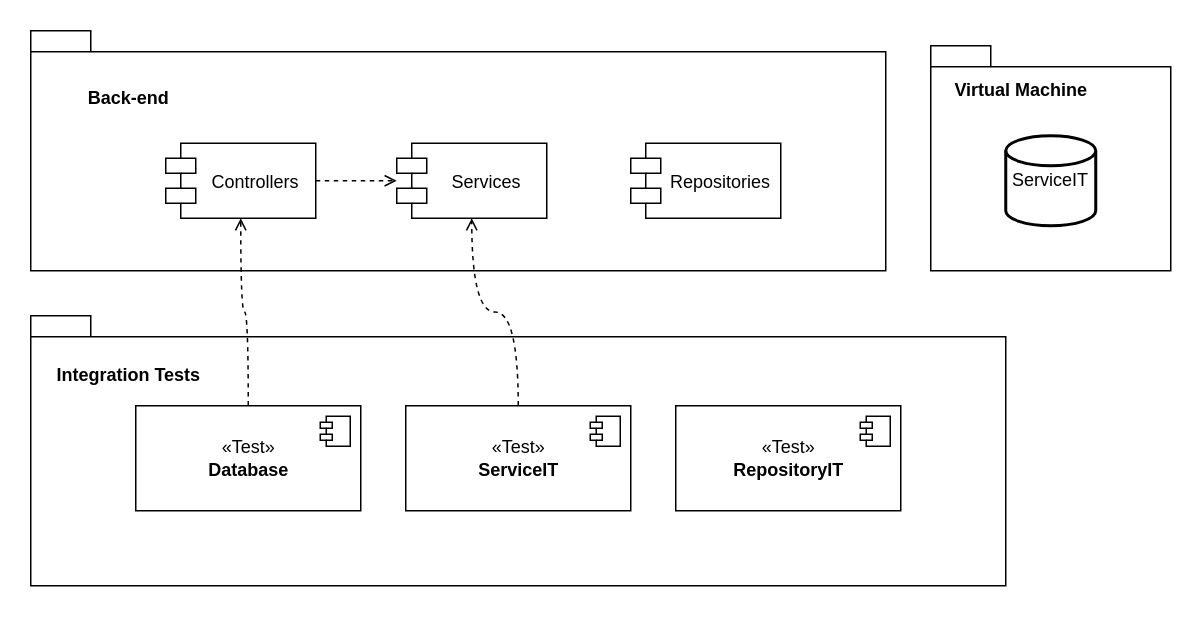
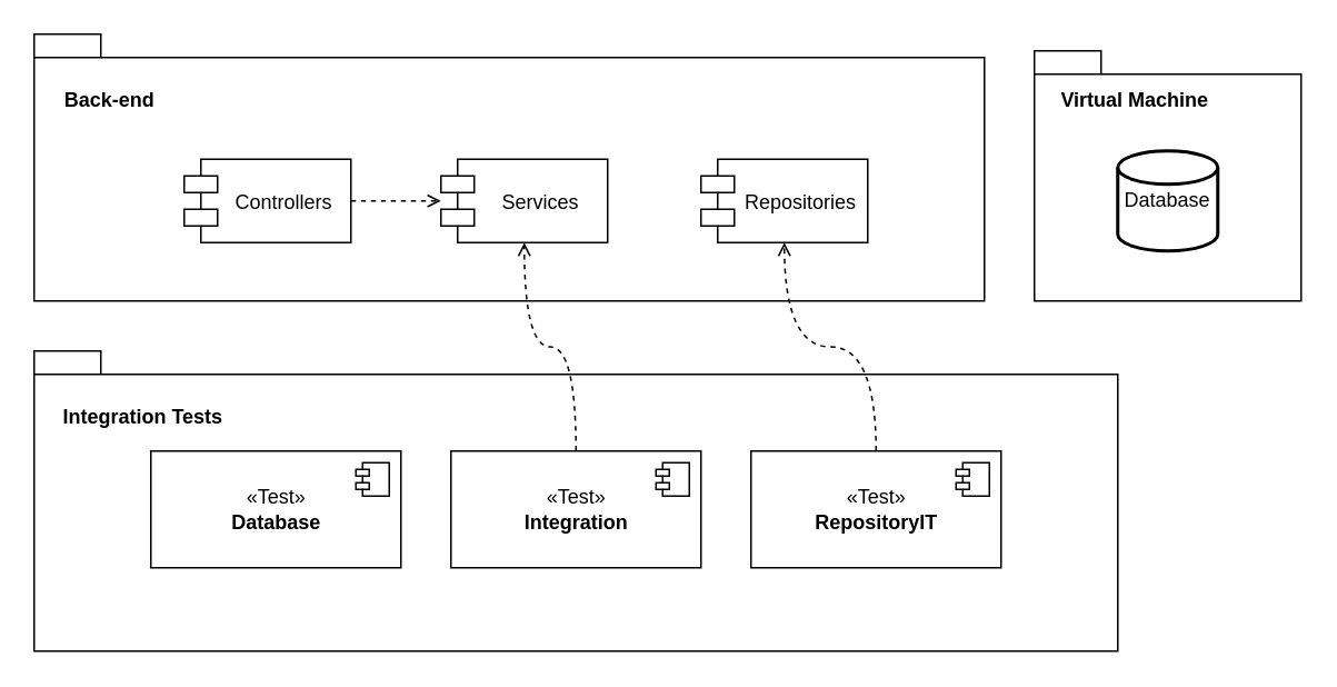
  <mxCell id="0" />
  <mxCell id="1" parent="0" />
  <mxCell id="2" value="" style="group" vertex="1" connectable="0" parent="1"><mxGeometry x="20" y="210" width="650" height="180" as="geometry" /></mxCell>
  <mxCell id="3" value="" style="shape=folder;fontStyle=1;spacingTop=10;tabWidth=40;tabHeight=14;tabPosition=left;html=1;labelPosition=center;verticalLabelPosition=top;align=center;verticalAlign=bottom;" vertex="1" parent="2"><mxGeometry width="650" height="180" as="geometry" /></mxCell>
  <mxCell id="4" value="«Test»&lt;br&gt;&lt;b&gt;Database&lt;/b&gt;" style="html=1;dropTarget=0;" vertex="1" parent="2"><mxGeometry x="70" y="60" width="150" height="70" as="geometry" /></mxCell>
  <mxCell id="5" value="" style="shape=module;jettyWidth=8;jettyHeight=4;" vertex="1" parent="4"><mxGeometry x="1" width="20" height="20" relative="1" as="geometry"><mxPoint x="-27" y="7" as="offset" /></mxGeometry></mxCell>
- <mxCell id="6" value="«Test»&lt;br&gt;&lt;b&gt;ServiceIT&lt;/b&gt;" style="html=1;dropTarget=0;" vertex="1" parent="2"><mxGeometry x="250" y="60" width="150" height="70" as="geometry" /></mxCell>
+ <mxCell id="6" value="«Test»&lt;br&gt;&lt;b&gt;Integration&lt;/b&gt;" style="html=1;dropTarget=0;" vertex="1" parent="2"><mxGeometry x="250" y="60" width="150" height="70" as="geometry" /></mxCell>
  <mxCell id="7" value="" style="shape=module;jettyWidth=8;jettyHeight=4;" vertex="1" parent="6"><mxGeometry x="1" width="20" height="20" relative="1" as="geometry"><mxPoint x="-27" y="7" as="offset" /></mxGeometry></mxCell>
  <mxCell id="8" value="«Test»&lt;br&gt;&lt;b&gt;RepositoryIT&lt;/b&gt;" style="html=1;dropTarget=0;" vertex="1" parent="2"><mxGeometry x="430" y="60" width="150" height="70" as="geometry" /></mxCell>
  <mxCell id="9" value="" style="shape=module;jettyWidth=8;jettyHeight=4;" vertex="1" parent="8"><mxGeometry x="1" width="20" height="20" relative="1" as="geometry"><mxPoint x="-27" y="7" as="offset" /></mxGeometry></mxCell>
  <mxCell id="10" value="&lt;b&gt;Integration Tests&lt;/b&gt;" style="text;html=1;align=center;verticalAlign=middle;resizable=0;points=[];autosize=1;strokeColor=none;fillColor=none;" vertex="1" parent="2"><mxGeometry x="10" y="30" width="110" height="20" as="geometry" /></mxCell>
  <mxCell id="11" value="" style="shape=folder;fontStyle=1;spacingTop=10;tabWidth=40;tabHeight=14;tabPosition=left;html=1;labelPosition=center;verticalLabelPosition=top;align=center;verticalAlign=bottom;" vertex="1" parent="1"><mxGeometry x="620" y="30" width="160" height="150" as="geometry" /></mxCell>
  <mxCell id="12" value="" style="shape=folder;fontStyle=1;spacingTop=10;tabWidth=40;tabHeight=14;tabPosition=left;html=1;labelPosition=center;verticalLabelPosition=top;align=center;verticalAlign=bottom;" vertex="1" parent="1"><mxGeometry x="20" y="20" width="570" height="160" as="geometry" /></mxCell>
  <mxCell id="13" style="edgeStyle=orthogonalEdgeStyle;rounded=0;orthogonalLoop=1;jettySize=auto;html=1;dashed=1;endArrow=open;endFill=0;" edge="1" parent="1" source="14" target="15"><mxGeometry relative="1" as="geometry" /></mxCell>
  <mxCell id="14" value="Controllers" style="shape=module;align=left;spacingLeft=20;align=center;verticalAlign=middle;" vertex="1" parent="1"><mxGeometry x="110" y="95" width="100" height="50" as="geometry" /></mxCell>
  <mxCell id="15" value="Services" style="shape=module;align=left;spacingLeft=20;align=center;verticalAlign=middle;" vertex="1" parent="1"><mxGeometry x="264" y="95" width="100" height="50" as="geometry" /></mxCell>
  <mxCell id="16" value="Repositories" style="shape=module;align=left;spacingLeft=20;align=center;verticalAlign=middle;" vertex="1" parent="1"><mxGeometry x="420" y="95" width="100" height="50" as="geometry" /></mxCell>
- <mxCell id="17" value="ServiceIT" style="strokeWidth=2;html=1;shape=mxgraph.flowchart.database;whiteSpace=wrap;" vertex="1" parent="1"><mxGeometry x="670" y="90" width="60" height="60" as="geometry" /></mxCell>
- <mxCell id="18" style="edgeStyle=orthogonalEdgeStyle;rounded=0;orthogonalLoop=1;jettySize=auto;html=1;dashed=1;endArrow=open;endFill=0;curved=1;" edge="1" parent="1" source="4" target="14"><mxGeometry relative="1" as="geometry" /></mxCell>
+ <mxCell id="17" value="Database" style="strokeWidth=2;html=1;shape=mxgraph.flowchart.database;whiteSpace=wrap;" vertex="1" parent="1"><mxGeometry x="670" y="90" width="60" height="60" as="geometry" /></mxCell>
  <mxCell id="19" style="edgeStyle=orthogonalEdgeStyle;rounded=0;orthogonalLoop=1;jettySize=auto;html=1;dashed=1;endArrow=open;endFill=0;curved=1;" edge="1" parent="1" source="6" target="15"><mxGeometry relative="1" as="geometry" /></mxCell>
- <mxCell id="21" value="&lt;b&gt;Back-end&lt;/b&gt;" style="text;html=1;align=center;verticalAlign=middle;resizable=0;points=[];autosize=1;strokeColor=none;fillColor=none;" vertex="1" parent="1"><mxGeometry x="50" y="55" width="70" height="20" as="geometry" /></mxCell>
+ <mxCell id="20" style="edgeStyle=orthogonalEdgeStyle;rounded=0;orthogonalLoop=1;jettySize=auto;html=1;dashed=1;endArrow=open;endFill=0;curved=1;" edge="1" parent="1" source="8" target="16"><mxGeometry relative="1" as="geometry" /></mxCell>
+ <mxCell id="21" value="&lt;b&gt;Back-end&lt;/b&gt;" style="text;html=1;align=center;verticalAlign=middle;resizable=0;points=[];autosize=1;strokeColor=none;fillColor=none;" vertex="1" parent="1"><mxGeometry x="30" y="50" width="70" height="20" as="geometry" /></mxCell>
  <mxCell id="22" value="&lt;b&gt;Virtual Machine&lt;br&gt;&lt;/b&gt;" style="text;html=1;align=center;verticalAlign=middle;resizable=0;points=[];autosize=1;strokeColor=none;fillColor=none;" vertex="1" parent="1"><mxGeometry x="630" y="50" width="100" height="20" as="geometry" /></mxCell>
